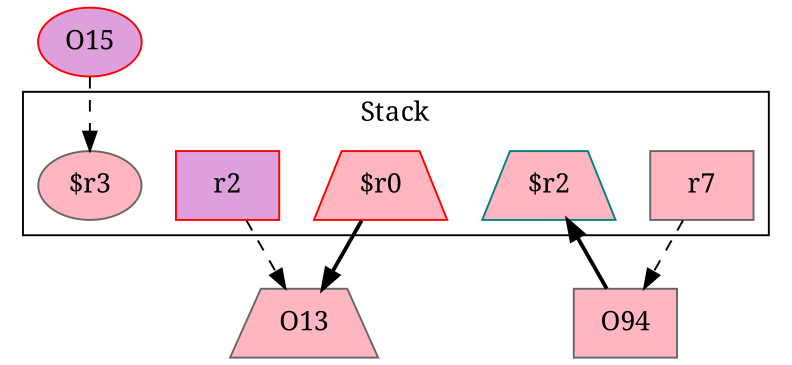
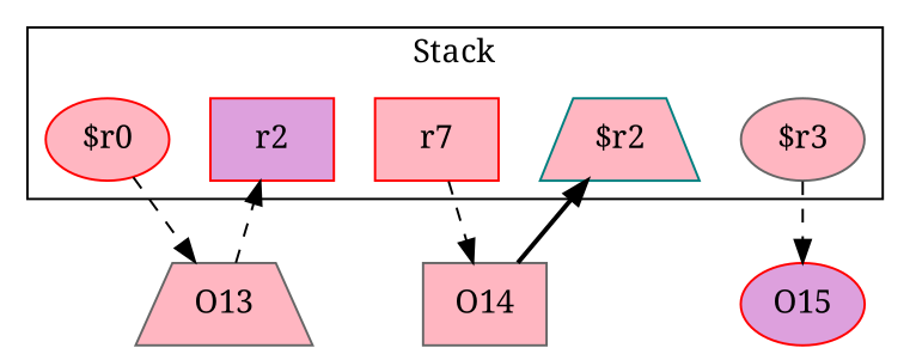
  digraph {
    fontname="Noto Serif"
    rankDir=LR
    node [color=red fillcolor=lightpink fontname="Noto Serif" shape=box style=filled]
    edge [fontname="Noto Serif" style=dashed]
    n1 [fillcolor=plum label=r2]
    "$r2" [color=teal shape=trapezium]
-   "$r0" [shape=trapezium]
-   r7 [color=gray40]
+   "$r0" [shape=ellipse]
+   r7
    "$r3" [color=gray40 shape=ellipse]
    O13 [color=gray40 shape=trapezium]
-   O14 [color=gray40 label=O94]
+   O14 [color=gray40]
    O15 [fillcolor=plum shape=ellipse]
    subgraph cluster_1 {
      label=Stack
      n1
      "$r2"
      "$r0"
      r7
      "$r3"
    }
-   n1 -> O13
-   "$r0" -> O13 [style=bold]
+   O13 -> n1
+   "$r0" -> O13
    r7 -> O14
-   O15 -> "$r3"
+   "$r3" -> O15
    O14 -> "$r2" [style=bold]
  }
